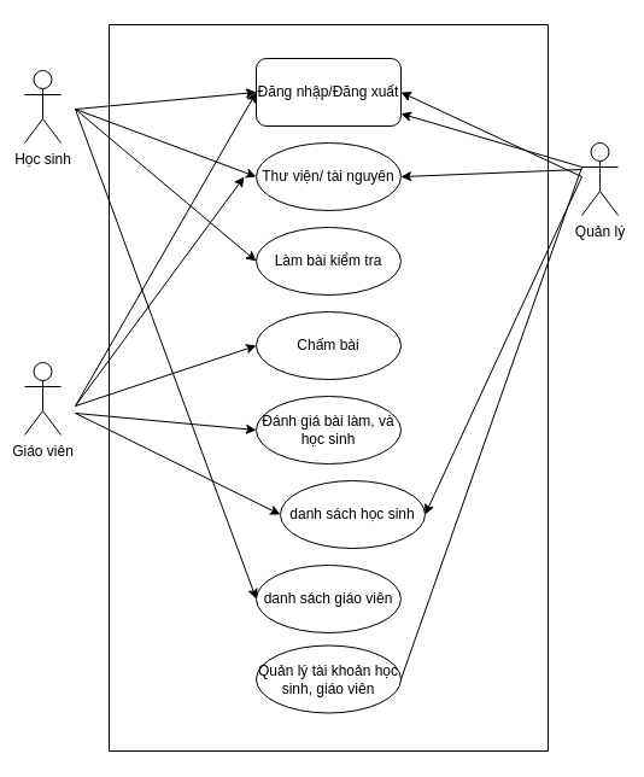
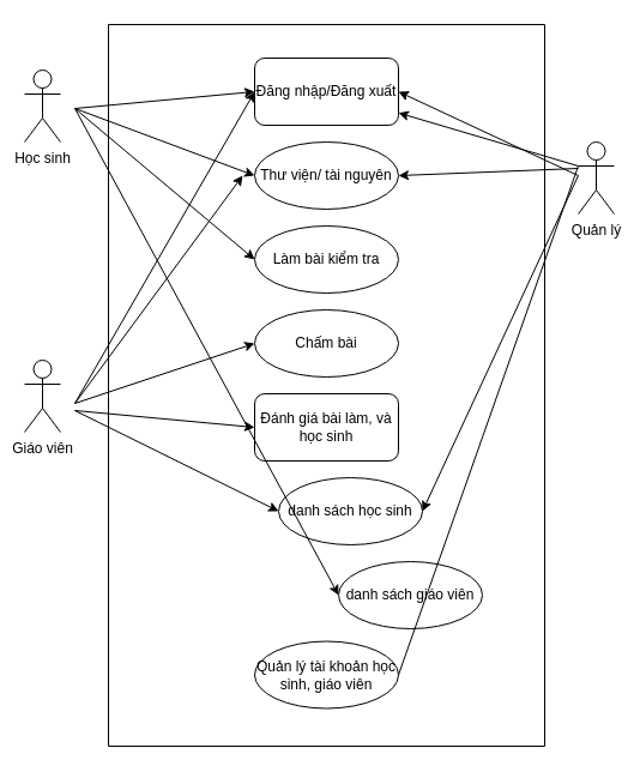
  <mxCell id="0" />
  <mxCell id="1" parent="0" />
  <mxCell id="2" value="Học sinh" style="shape=umlActor;verticalLabelPosition=bottom;verticalAlign=top;html=1;" vertex="1" parent="1"><mxGeometry x="20" y="58" width="30" height="60" as="geometry" /></mxCell>
  <mxCell id="3" value="Giáo viên" style="shape=umlActor;verticalLabelPosition=bottom;verticalAlign=top;html=1;" vertex="1" parent="1"><mxGeometry x="20" y="300" width="30" height="60" as="geometry" /></mxCell>
  <mxCell id="4" value="Quản lý" style="shape=umlActor;verticalLabelPosition=bottom;verticalAlign=top;html=1;" vertex="1" parent="1"><mxGeometry x="482" y="118" width="30" height="60" as="geometry" /></mxCell>
  <mxCell id="5" value="" style="verticalLabelPosition=bottom;verticalAlign=top;html=1;shape=mxgraph.basic.rect;fillColor2=none;strokeWidth=1;size=20;indent=5;" vertex="1" parent="1"><mxGeometry x="90" y="20" width="364" height="602" as="geometry" /></mxCell>
  <mxCell id="6" value="Đăng nhập/Đăng xuất" style="whiteSpace=wrap;html=1;rounded=1;" vertex="1" parent="1"><mxGeometry x="212" y="48" width="120" height="56" as="geometry" /></mxCell>
  <mxCell id="7" value="Thư viện/ tài nguyên" style="ellipse;whiteSpace=wrap;html=1;" vertex="1" parent="1"><mxGeometry x="212" y="118" width="120" height="56" as="geometry" /></mxCell>
  <mxCell id="8" value="Làm bài kiểm tra" style="ellipse;whiteSpace=wrap;html=1;" vertex="1" parent="1"><mxGeometry x="212" y="188" width="120" height="56" as="geometry" /></mxCell>
  <mxCell id="9" value="Chấm bài" style="ellipse;whiteSpace=wrap;html=1;" vertex="1" parent="1"><mxGeometry x="212" y="258" width="120" height="56" as="geometry" /></mxCell>
- <mxCell id="10" value="Đánh giá bài làm, và học sinh" style="ellipse;whiteSpace=wrap;html=1;" vertex="1" parent="1"><mxGeometry x="212" y="328" width="120" height="56" as="geometry" /></mxCell>
+ <mxCell id="10" value="Đánh giá bài làm, và học sinh" style="whiteSpace=wrap;html=1;rounded=1;" vertex="1" parent="1"><mxGeometry x="212" y="328" width="120" height="56" as="geometry" /></mxCell>
  <mxCell id="11" value="danh sách học sinh" style="ellipse;whiteSpace=wrap;html=1;" vertex="1" parent="1"><mxGeometry x="232" y="398" width="120" height="56" as="geometry" /></mxCell>
- <mxCell id="12" value="danh sách giáo viên" style="ellipse;whiteSpace=wrap;html=1;" vertex="1" parent="1"><mxGeometry x="212" y="468" width="120" height="56" as="geometry" /></mxCell>
+ <mxCell id="12" value="danh sách giáo viên" style="ellipse;whiteSpace=wrap;html=1;" vertex="1" parent="1"><mxGeometry x="282" y="468" width="120" height="56" as="geometry" /></mxCell>
  <mxCell id="13" value="" style="endArrow=classic;html=1;rounded=0;entryX=0;entryY=0.5;entryDx=0;entryDy=0;" edge="1" parent="1" target="6"><mxGeometry width="50" height="50" relative="1" as="geometry"><mxPoint x="62" y="90" as="sourcePoint" /><mxPoint x="168" y="104" as="targetPoint" /></mxGeometry></mxCell>
  <mxCell id="14" value="" style="endArrow=classic;html=1;rounded=0;entryX=0;entryY=0.5;entryDx=0;entryDy=0;" edge="1" parent="1" target="7"><mxGeometry width="50" height="50" relative="1" as="geometry"><mxPoint x="62" y="90" as="sourcePoint" /><mxPoint x="126" y="118" as="targetPoint" /></mxGeometry></mxCell>
  <mxCell id="15" value="" style="endArrow=classic;html=1;rounded=0;entryX=0;entryY=0.5;entryDx=0;entryDy=0;" edge="1" parent="1" target="8"><mxGeometry width="50" height="50" relative="1" as="geometry"><mxPoint x="62" y="90" as="sourcePoint" /><mxPoint x="112" y="174" as="targetPoint" /></mxGeometry></mxCell>
  <mxCell id="16" value="" style="endArrow=classic;html=1;rounded=0;entryX=0;entryY=0.5;entryDx=0;entryDy=0;" edge="1" parent="1" target="12"><mxGeometry width="50" height="50" relative="1" as="geometry"><mxPoint x="62" y="90" as="sourcePoint" /><mxPoint x="112" y="174" as="targetPoint" /></mxGeometry></mxCell>
  <mxCell id="17" value="" style="endArrow=classic;html=1;rounded=0;" edge="1" parent="1"><mxGeometry width="50" height="50" relative="1" as="geometry"><mxPoint x="62" y="336" as="sourcePoint" /><mxPoint x="202" y="146" as="targetPoint" /></mxGeometry></mxCell>
  <mxCell id="18" value="" style="endArrow=classic;html=1;rounded=0;entryX=0;entryY=0.5;entryDx=0;entryDy=0;" edge="1" parent="1" target="6"><mxGeometry width="50" height="50" relative="1" as="geometry"><mxPoint x="62" y="336" as="sourcePoint" /><mxPoint x="112" y="286" as="targetPoint" /></mxGeometry></mxCell>
  <mxCell id="19" value="" style="endArrow=classic;html=1;rounded=0;entryX=0;entryY=0.5;entryDx=0;entryDy=0;" edge="1" parent="1" target="9"><mxGeometry width="50" height="50" relative="1" as="geometry"><mxPoint x="62" y="336" as="sourcePoint" /><mxPoint x="112" y="286" as="targetPoint" /></mxGeometry></mxCell>
  <mxCell id="20" value="" style="endArrow=classic;html=1;rounded=0;entryX=0;entryY=0.5;entryDx=0;entryDy=0;" edge="1" parent="1" target="10"><mxGeometry width="50" height="50" relative="1" as="geometry"><mxPoint x="62" y="342" as="sourcePoint" /><mxPoint x="112" y="370" as="targetPoint" /></mxGeometry></mxCell>
  <mxCell id="21" value="" style="endArrow=classic;html=1;rounded=0;entryX=0;entryY=0.5;entryDx=0;entryDy=0;" edge="1" parent="1" target="11"><mxGeometry width="50" height="50" relative="1" as="geometry"><mxPoint x="62" y="342" as="sourcePoint" /><mxPoint x="112" y="412" as="targetPoint" /></mxGeometry></mxCell>
  <mxCell id="22" value="" style="endArrow=none;html=1;rounded=0;exitX=0;exitY=0.333;exitDx=0;exitDy=0;exitPerimeter=0;entryX=1;entryY=0.5;entryDx=0;entryDy=0;" edge="1" parent="1" source="4" target="23"><mxGeometry width="50" height="50" relative="1" as="geometry"><mxPoint x="384" y="182" as="sourcePoint" /><mxPoint x="426" y="132" as="targetPoint" /></mxGeometry></mxCell>
  <mxCell id="23" value="Quản lý tài khoản học sinh, giáo viên" style="ellipse;whiteSpace=wrap;html=1;" vertex="1" parent="1"><mxGeometry x="212" y="534.5" width="120" height="56" as="geometry" /></mxCell>
  <mxCell id="24" value="" style="endArrow=classic;html=1;rounded=0;exitX=0;exitY=0.333;exitDx=0;exitDy=0;exitPerimeter=0;" edge="1" parent="1" source="4" target="6"><mxGeometry width="50" height="50" relative="1" as="geometry"><mxPoint x="384" y="210" as="sourcePoint" /><mxPoint x="434" y="160" as="targetPoint" /></mxGeometry></mxCell>
  <mxCell id="25" value="" style="endArrow=classic;html=1;rounded=0;entryX=1;entryY=0.5;entryDx=0;entryDy=0;" edge="1" parent="1" target="11"><mxGeometry width="50" height="50" relative="1" as="geometry"><mxPoint x="482" y="146" as="sourcePoint" /><mxPoint x="420" y="132" as="targetPoint" /></mxGeometry></mxCell>
  <mxCell id="26" value="" style="endArrow=classic;html=1;rounded=0;entryX=1;entryY=0.5;entryDx=0;entryDy=0;" edge="1" parent="1" target="7"><mxGeometry width="50" height="50" relative="1" as="geometry"><mxPoint x="482" y="140" as="sourcePoint" /><mxPoint x="434" y="90" as="targetPoint" /></mxGeometry></mxCell>
  <mxCell id="27" value="" style="endArrow=classic;html=1;rounded=0;entryX=1;entryY=0.5;entryDx=0;entryDy=0;" edge="1" parent="1" target="6"><mxGeometry width="50" height="50" relative="1" as="geometry"><mxPoint x="482" y="146" as="sourcePoint" /><mxPoint x="420" y="62" as="targetPoint" /></mxGeometry></mxCell>
